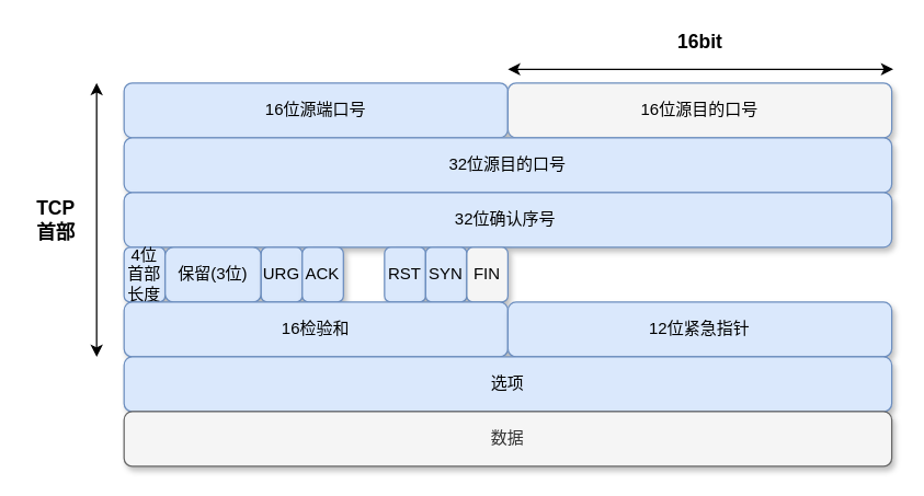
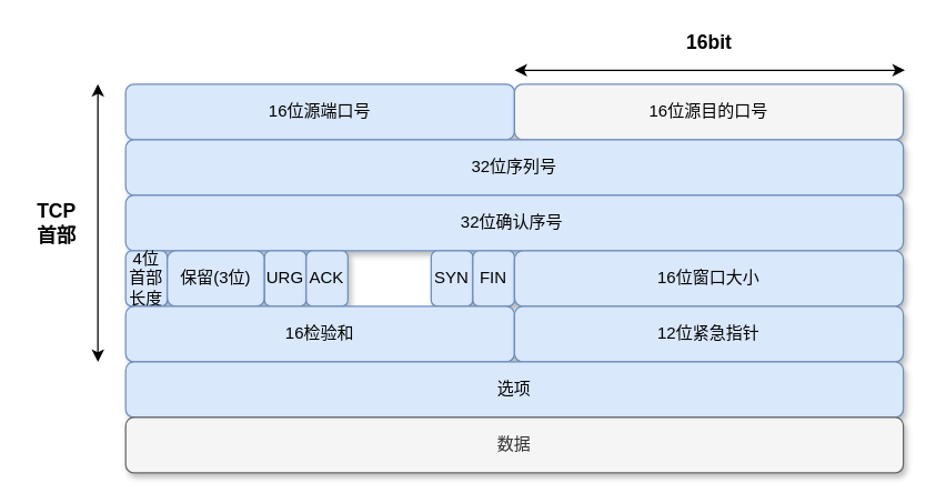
  <mxCell id="0" />
  <mxCell id="1" parent="0" />
  <mxCell id="2" value="" style="endArrow=classic;startArrow=classic;html=1;fontSize=14;" parent="1" edge="1"><mxGeometry width="50" height="50" relative="1" as="geometry"><mxPoint x="70" y="260" as="sourcePoint" /><mxPoint x="70" y="60" as="targetPoint" /></mxGeometry></mxCell>
  <mxCell id="3" value="TCP&lt;br&gt;首部" style="text;html=1;align=center;verticalAlign=middle;resizable=0;points=[];autosize=1;fontSize=14;fontStyle=1" parent="1" vertex="1"><mxGeometry x="20" y="140" width="40" height="40" as="geometry" /></mxCell>
  <mxCell id="4" value="16位源端口号" style="rounded=1;whiteSpace=wrap;html=1;fillColor=#dae8fc;strokeColor=#6c8ebf;glass=0;shadow=1;" parent="1" vertex="1"><mxGeometry x="90" y="60" width="280" height="40" as="geometry" /></mxCell>
  <mxCell id="5" value="" style="endArrow=classic;startArrow=classic;html=1;" parent="1" edge="1"><mxGeometry width="50" height="50" relative="1" as="geometry"><mxPoint x="370" y="50" as="sourcePoint" /><mxPoint x="651.143" y="50" as="targetPoint" /><Array as="points"><mxPoint x="420" y="50" /></Array></mxGeometry></mxCell>
  <mxCell id="6" value="16bit" style="text;html=1;align=center;verticalAlign=middle;resizable=0;points=[];autosize=1;fontStyle=1;fontSize=14;" parent="1" vertex="1"><mxGeometry x="485" y="20" width="50" height="20" as="geometry" /></mxCell>
  <mxCell id="7" value="16位源目的口号" style="rounded=1;whiteSpace=wrap;html=1;fillColor=#f5f5f5;strokeColor=#6c8ebf;glass=0;shadow=1;" vertex="1" parent="1"><mxGeometry x="370" y="60" width="280" height="40" as="geometry" /></mxCell>
- <mxCell id="8" value="32位源目的口号" style="rounded=1;whiteSpace=wrap;html=1;fillColor=#dae8fc;strokeColor=#6c8ebf;glass=0;shadow=1;" vertex="1" parent="1"><mxGeometry x="90" y="100" width="560" height="40" as="geometry" /></mxCell>
+ <mxCell id="8" value="32位序列号" style="rounded=1;whiteSpace=wrap;html=1;fillColor=#dae8fc;strokeColor=#6c8ebf;glass=0;shadow=1;" vertex="1" parent="1"><mxGeometry x="90" y="100" width="560" height="40" as="geometry" /></mxCell>
  <mxCell id="9" value="32位确认序号&amp;nbsp;" style="rounded=1;whiteSpace=wrap;html=1;fillColor=#dae8fc;strokeColor=#6c8ebf;glass=0;shadow=1;" vertex="1" parent="1"><mxGeometry x="90" y="140" width="560" height="40" as="geometry" /></mxCell>
  <mxCell id="10" value="4位&lt;br&gt;首部&lt;br&gt;长度" style="rounded=1;whiteSpace=wrap;html=1;fillColor=#dae8fc;strokeColor=#6c8ebf;glass=0;shadow=1;" vertex="1" parent="1"><mxGeometry x="90" y="180" width="30" height="40" as="geometry" /></mxCell>
  <mxCell id="11" value="保留(3位)" style="rounded=1;whiteSpace=wrap;html=1;fillColor=#dae8fc;strokeColor=#6c8ebf;glass=0;shadow=1;" vertex="1" parent="1"><mxGeometry x="120" y="180" width="70" height="40" as="geometry" /></mxCell>
  <mxCell id="12" value="URG" style="rounded=1;whiteSpace=wrap;html=1;fillColor=#dae8fc;strokeColor=#6c8ebf;glass=0;shadow=1;" vertex="1" parent="1"><mxGeometry x="190" y="180" width="30" height="40" as="geometry" /></mxCell>
  <mxCell id="13" value="ACK" style="rounded=1;whiteSpace=wrap;html=1;fillColor=#dae8fc;strokeColor=#6c8ebf;glass=0;shadow=1;" vertex="1" parent="1"><mxGeometry x="220" y="180" width="30" height="40" as="geometry" /></mxCell>
- <mxCell id="14" value="RST" style="rounded=1;whiteSpace=wrap;html=1;fillColor=#dae8fc;strokeColor=#6c8ebf;glass=0;shadow=1;" vertex="1" parent="1"><mxGeometry x="280" y="180" width="30" height="40" as="geometry" /></mxCell>
  <mxCell id="15" value="SYN" style="rounded=1;whiteSpace=wrap;html=1;fillColor=#dae8fc;strokeColor=#6c8ebf;glass=0;shadow=1;" vertex="1" parent="1"><mxGeometry x="310" y="180" width="30" height="40" as="geometry" /></mxCell>
- <mxCell id="16" value="FIN" style="rounded=1;whiteSpace=wrap;html=1;fillColor=#f5f5f5;strokeColor=#6c8ebf;glass=0;shadow=1;" vertex="1" parent="1"><mxGeometry x="340" y="180" width="30" height="40" as="geometry" /></mxCell>
+ <mxCell id="16" value="FIN" style="rounded=1;whiteSpace=wrap;html=1;fillColor=#dae8fc;strokeColor=#6c8ebf;glass=0;shadow=1;" vertex="1" parent="1"><mxGeometry x="340" y="180" width="30" height="40" as="geometry" /></mxCell>
+ <mxCell id="17" value="16位窗口大小" style="rounded=1;whiteSpace=wrap;html=1;fillColor=#dae8fc;strokeColor=#6c8ebf;glass=0;shadow=1;" vertex="1" parent="1"><mxGeometry x="370" y="180" width="280" height="40" as="geometry" /></mxCell>
  <mxCell id="18" value="16检验和" style="rounded=1;whiteSpace=wrap;html=1;fillColor=#dae8fc;strokeColor=#6c8ebf;glass=0;shadow=1;" vertex="1" parent="1"><mxGeometry x="90" y="220" width="280" height="40" as="geometry" /></mxCell>
  <mxCell id="19" value="12位紧急指针" style="rounded=1;whiteSpace=wrap;html=1;fillColor=#dae8fc;strokeColor=#6c8ebf;glass=0;shadow=1;" vertex="1" parent="1"><mxGeometry x="370" y="220" width="280" height="40" as="geometry" /></mxCell>
  <mxCell id="20" value="选项" style="rounded=1;whiteSpace=wrap;html=1;fillColor=#dae8fc;strokeColor=#6c8ebf;glass=0;shadow=1;" vertex="1" parent="1"><mxGeometry x="90" y="260" width="560" height="40" as="geometry" /></mxCell>
  <mxCell id="21" value="数据" style="rounded=1;whiteSpace=wrap;html=1;fillColor=#f5f5f5;strokeColor=#666666;glass=0;shadow=1;fontColor=#333333;" vertex="1" parent="1"><mxGeometry x="90" y="300" width="560" height="40" as="geometry" /></mxCell>
